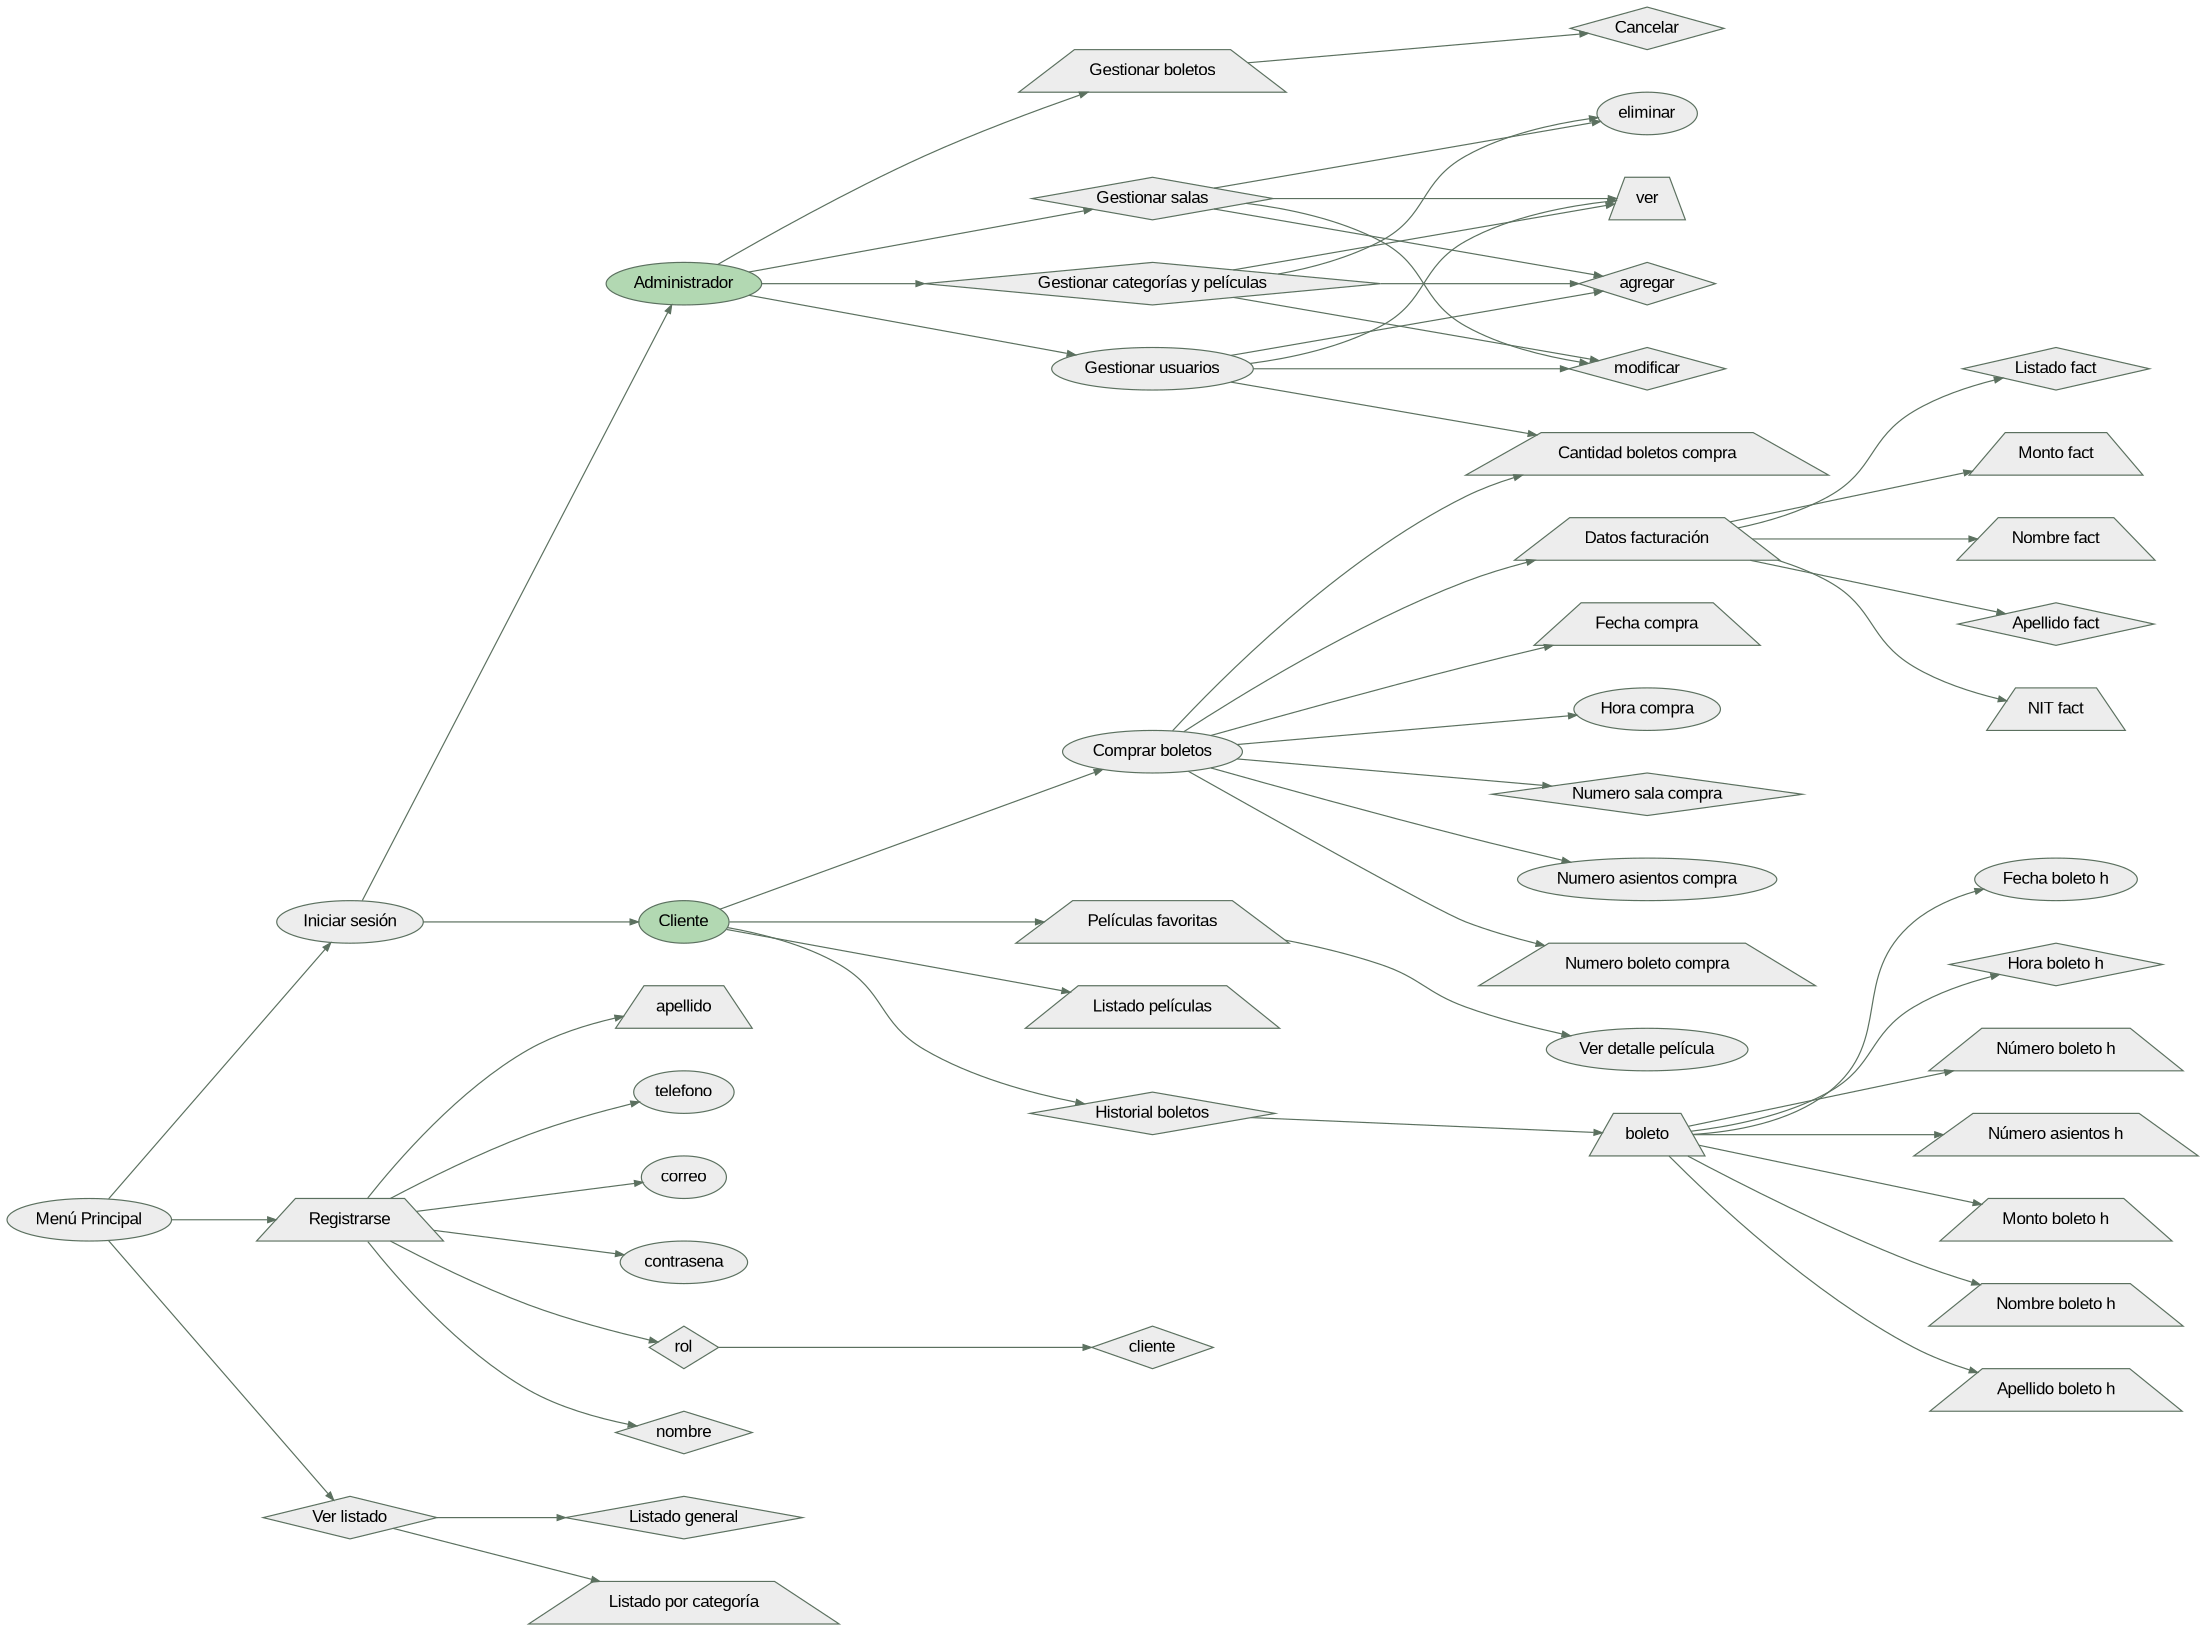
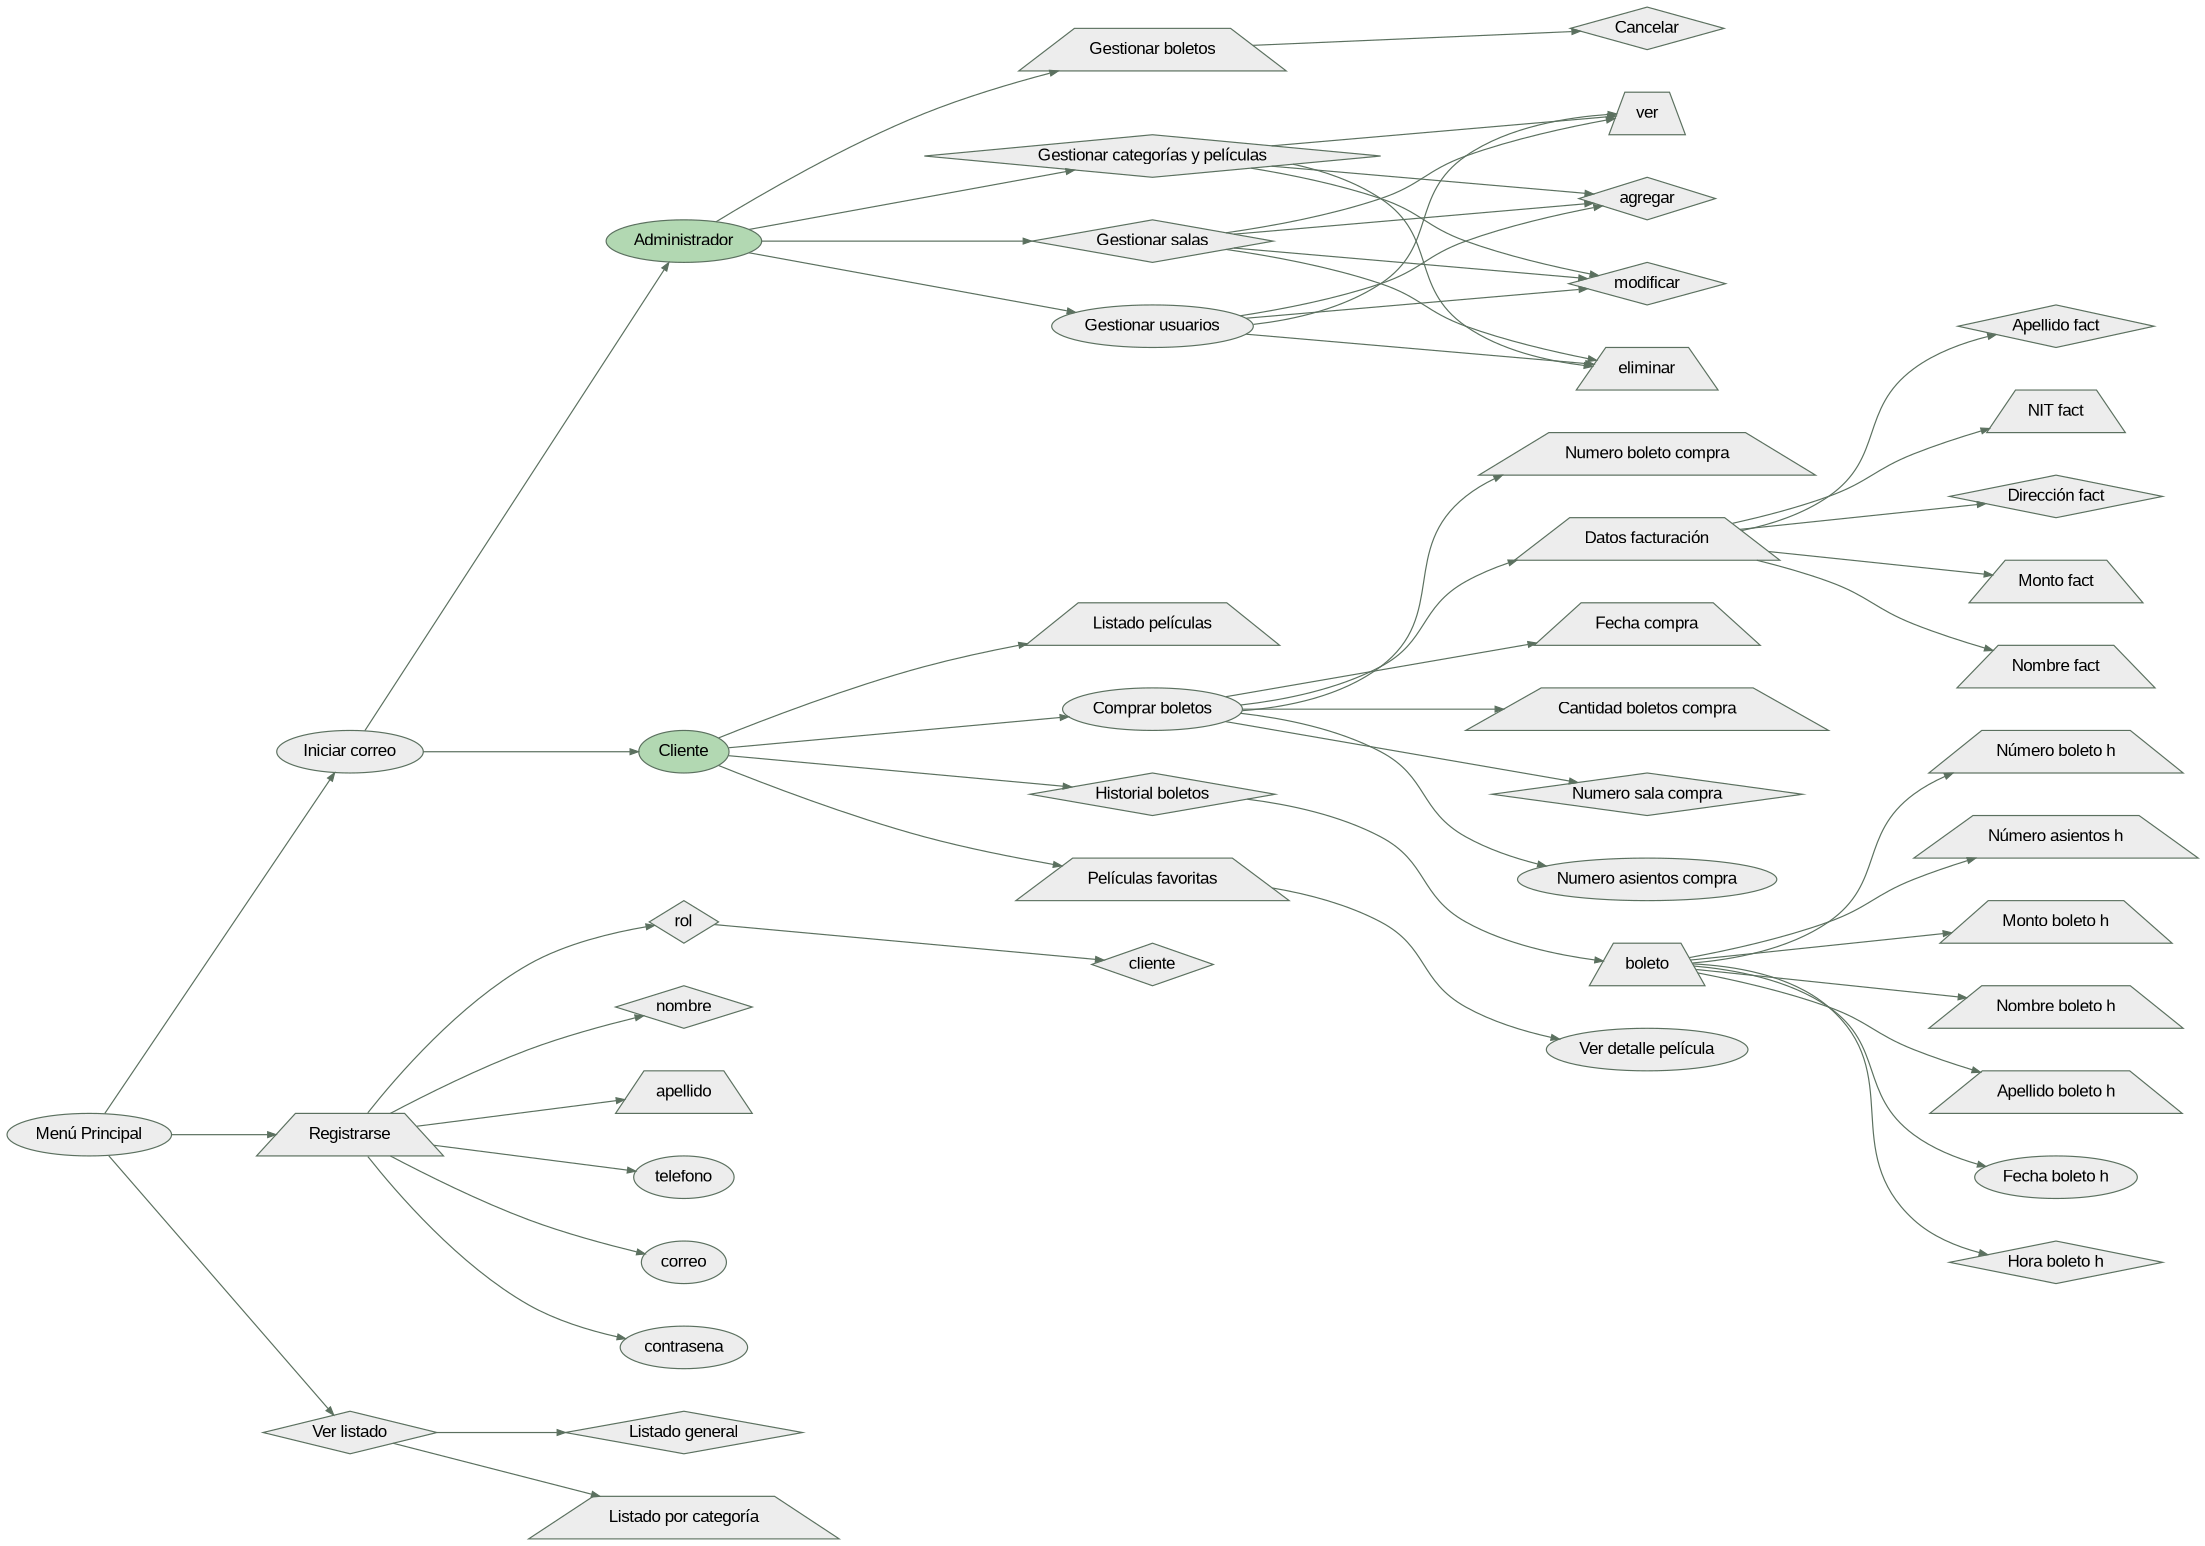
  digraph {
    nodesep=0.5
    rankdir=LR
    ranksep=1.0
    node [color="#5b705f" fillcolor="#ededed" fontname=Arial shape=trapezium style=filled]
    edge [arrowsize=0.7 color="#5b705f" fontname=Courier]
    Administrador [fillcolor="#b2d8b2" shape=ellipse]
    "Gestionar usuarios" [shape=ellipse]
    "Gestionar categorías y películas" [shape=diamond]
    "Gestionar salas" [shape=diamond]
    "Gestionar boletos"
    ver
    agregar [shape=diamond]
    modificar [shape=diamond]
-   eliminar [shape=ellipse]
+   eliminar
    Cancelar [shape=diamond]
    Cliente [fillcolor="#b2d8b2" shape=ellipse]
    "Películas favoritas"
    "Listado películas"
    "Comprar boletos" [shape=ellipse]
    "Historial boletos" [shape=diamond]
    "Ver detalle película" [shape=ellipse]
    "Fecha compra"
-   "Hora compra" [shape=ellipse]
    "Cantidad boletos compra"
    "Numero sala compra" [shape=diamond]
    "Numero asientos compra" [shape=ellipse]
    "Numero boleto compra"
    "Datos facturación"
    boleto
    "Menú Principal" [shape=ellipse]
-   "Iniciar sesión" [shape=ellipse]
+   "Iniciar sesión" [shape=ellipse label="Iniciar correo"]
    Registrarse
    "Ver listado" [shape=diamond]
    rol [shape=diamond]
    nombre [shape=diamond]
    apellido
    telefono [shape=ellipse]
    correo [shape=ellipse]
    contrasena [shape=ellipse]
    "Listado general" [shape=diamond]
    "Listado por categoría"
    "Nombre fact"
    "Apellido fact" [shape=diamond]
    "NIT fact"
-   "Dirección fact" [shape=diamond label="Listado fact"]
+   "Dirección fact" [shape=diamond]
    "Monto fact"
    "Nombre boleto h"
    "Apellido boleto h"
    "Fecha boleto h" [shape=ellipse]
    "Hora boleto h" [shape=diamond]
    "Número boleto h"
    "Número asientos h"
    "Monto boleto h"
    cliente [shape=diamond]
    Administrador -> "Gestionar usuarios"
    Administrador -> "Gestionar categorías y películas"
    Administrador -> "Gestionar salas"
    Administrador -> "Gestionar boletos"
    "Gestionar usuarios" -> ver
    "Gestionar usuarios" -> agregar
    "Gestionar usuarios" -> modificar
-   "Gestionar usuarios" -> "Cantidad boletos compra"
+   "Gestionar usuarios" -> eliminar
    "Gestionar categorías y películas" -> ver
    "Gestionar categorías y películas" -> agregar
    "Gestionar categorías y películas" -> modificar
    "Gestionar categorías y películas" -> eliminar
    "Gestionar salas" -> ver
    "Gestionar salas" -> agregar
    "Gestionar salas" -> modificar
    "Gestionar salas" -> eliminar
    "Gestionar boletos" -> Cancelar
    Cliente -> "Películas favoritas"
    Cliente -> "Listado películas"
    Cliente -> "Comprar boletos"
    Cliente -> "Historial boletos"
    "Películas favoritas" -> "Ver detalle película"
    "Comprar boletos" -> "Fecha compra"
-   "Comprar boletos" -> "Hora compra"
    "Comprar boletos" -> "Cantidad boletos compra"
    "Comprar boletos" -> "Numero sala compra"
    "Comprar boletos" -> "Numero asientos compra"
    "Comprar boletos" -> "Numero boleto compra"
    "Comprar boletos" -> "Datos facturación"
    "Historial boletos" -> boleto
    "Datos facturación" -> "Nombre fact"
    "Datos facturación" -> "Apellido fact"
    "Datos facturación" -> "NIT fact"
    "Datos facturación" -> "Dirección fact"
    "Datos facturación" -> "Monto fact"
    boleto -> "Nombre boleto h"
    boleto -> "Apellido boleto h"
    boleto -> "Fecha boleto h"
    boleto -> "Hora boleto h"
    boleto -> "Número boleto h"
    boleto -> "Número asientos h"
    boleto -> "Monto boleto h"
    "Menú Principal" -> "Iniciar sesión"
    "Menú Principal" -> Registrarse
    "Menú Principal" -> "Ver listado"
    "Iniciar sesión" -> Administrador
    "Iniciar sesión" -> Cliente
    Registrarse -> rol
    Registrarse -> nombre
    Registrarse -> apellido
    Registrarse -> telefono
    Registrarse -> correo
    Registrarse -> contrasena
    "Ver listado" -> "Listado general"
    "Ver listado" -> "Listado por categoría"
    rol -> cliente
  }
